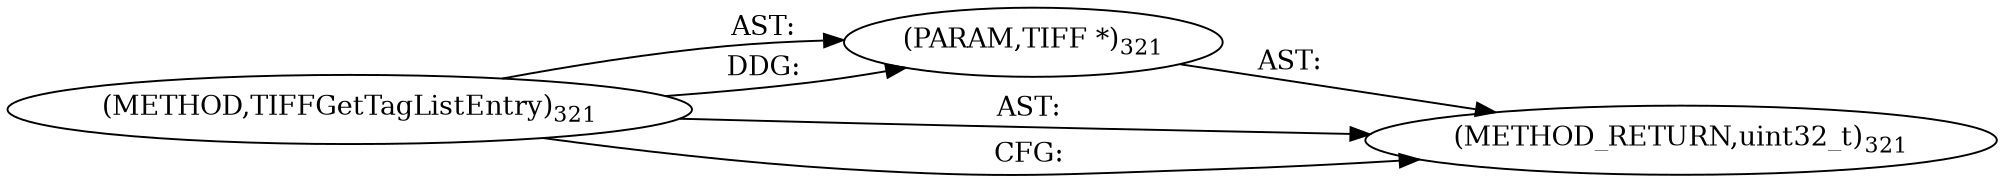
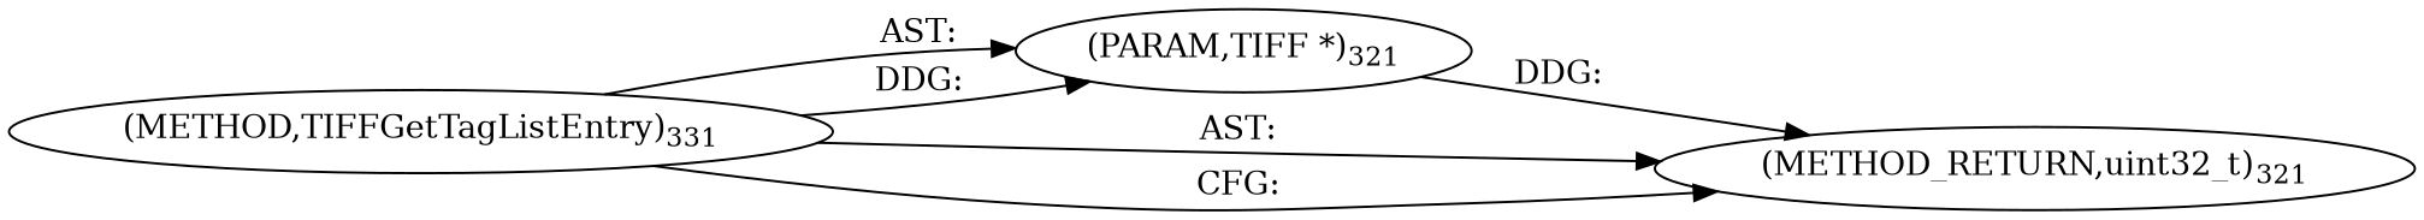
  digraph {
    rankdir=LR
-   n1 [label=<(METHOD,TIFFGetTagListEntry)<SUB>321</SUB>>]
+   n1 [label=<(METHOD,TIFFGetTagListEntry)<SUB>331</SUB>>]
    n2 [label=<(PARAM,TIFF *)<SUB>321</SUB>>]
    n3 [label=<(METHOD_RETURN,uint32_t)<SUB>321</SUB>>]
    n1 -> n2 [label="AST: "]
    n1 -> n2 [label="DDG: "]
    n1 -> n3 [label="AST: "]
    n1 -> n3 [label="CFG: "]
-   n2 -> n3 [label="AST: "]
+   n2 -> n3 [label="DDG: "]
  }
